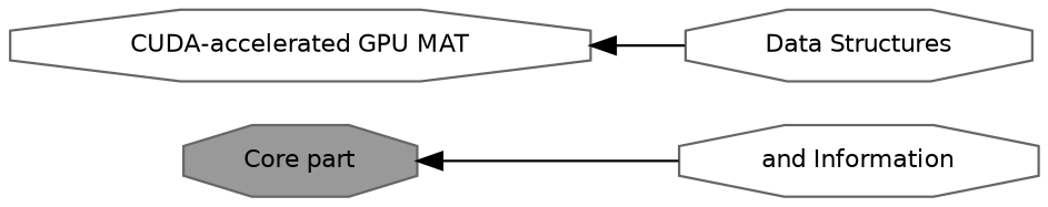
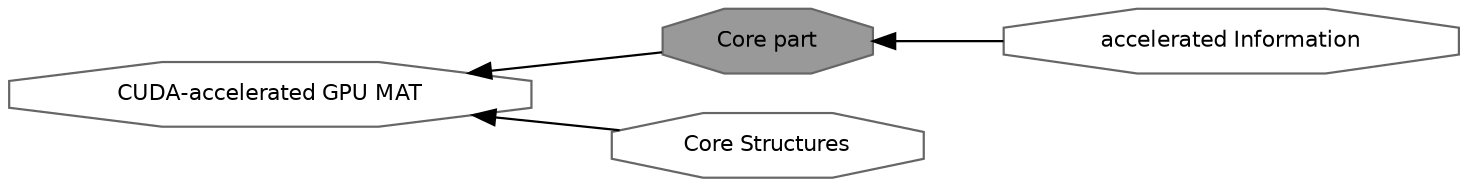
  digraph {
    rankdir=LR
    node [color=grey40 fillcolor=white fontname=Helvetica fontsize=10 shape=octagon style=filled]
    edge [dir=back fontname=Helvetica fontsize=10 labelfontname=Helvetica labelfontsize=10 shape=plaintext style=solid]
-   n1 [height=0.2 label="and Information" width=0.4]
+   n1 [height=0.2 label="accelerated Information" width=0.4]
    n2 [height=0.2 label="CUDA-accelerated GPU MAT" width=0.4]
    n3 [color=gray40 fillcolor=grey60 fontcolor=black height=0.2 label="Core part" width=0.4]
-   n4 [height=0.2 label="Data Structures" width=0.4]
+   n4 [height=0.2 label="Core Structures" width=0.4]
+   n2 -> n3
    n2 -> n4
    n3 -> n1
  }
